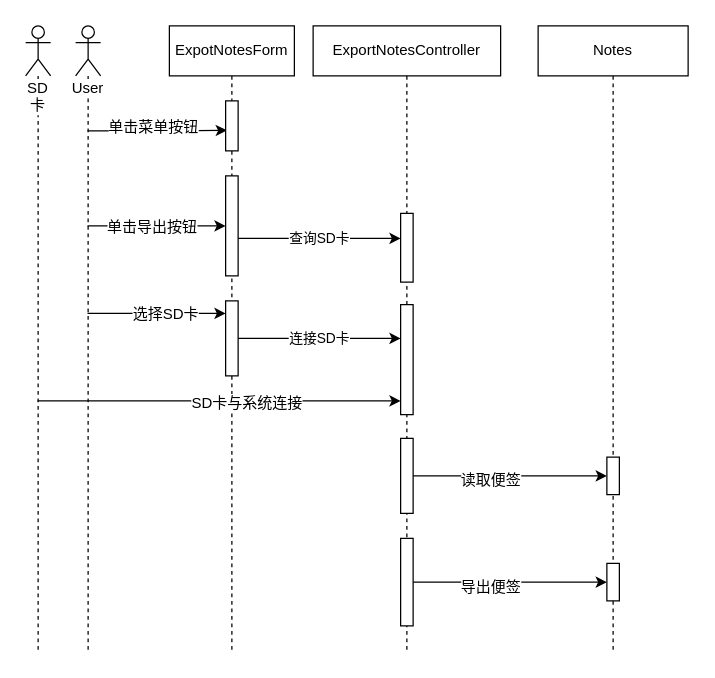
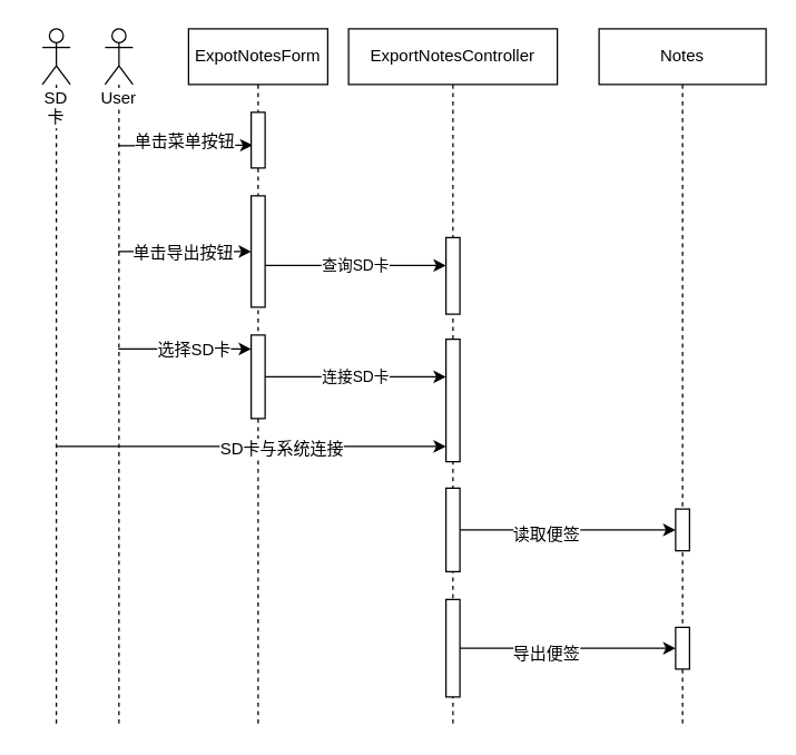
  <mxCell id="0" />
  <mxCell id="1" parent="0" />
  <mxCell id="2" value="" style="edgeStyle=orthogonalEdgeStyle;rounded=0;orthogonalLoop=1;jettySize=auto;html=1;entryX=0.1;entryY=0.59;entryDx=0;entryDy=0;entryPerimeter=0;" parent="1" source="8" target="10" edge="1"><mxGeometry relative="1" as="geometry"><Array as="points"><mxPoint x="140" y="104" /><mxPoint x="140" y="104" /></Array></mxGeometry></mxCell>
  <mxCell id="3" value="单击菜单按钮" style="text;html=1;resizable=0;points=[];align=center;verticalAlign=middle;labelBackgroundColor=#ffffff;" parent="2" vertex="1" connectable="0"><mxGeometry x="-0.239" y="1" relative="1" as="geometry"><mxPoint x="9.5" y="-3" as="offset" /></mxGeometry></mxCell>
  <mxCell id="4" value="" style="edgeStyle=orthogonalEdgeStyle;rounded=0;orthogonalLoop=1;jettySize=auto;html=1;" parent="1" source="8" target="11" edge="1"><mxGeometry relative="1" as="geometry"><Array as="points"><mxPoint x="100" y="180" /><mxPoint x="100" y="180" /></Array></mxGeometry></mxCell>
  <mxCell id="5" value="单击导出按钮" style="text;html=1;resizable=0;points=[];align=center;verticalAlign=middle;labelBackgroundColor=#ffffff;" parent="4" vertex="1" connectable="0"><mxGeometry x="-0.388" relative="1" as="geometry"><mxPoint x="16.5" y="0.5" as="offset" /></mxGeometry></mxCell>
  <mxCell id="6" value="" style="edgeStyle=orthogonalEdgeStyle;rounded=0;orthogonalLoop=1;jettySize=auto;html=1;" parent="1" source="8" target="12" edge="1"><mxGeometry relative="1" as="geometry"><Array as="points"><mxPoint x="130" y="250" /><mxPoint x="130" y="250" /></Array></mxGeometry></mxCell>
  <mxCell id="7" value="选择SD卡" style="text;html=1;resizable=0;points=[];align=center;verticalAlign=middle;labelBackgroundColor=#ffffff;" parent="6" vertex="1" connectable="0"><mxGeometry x="0.126" relative="1" as="geometry"><mxPoint as="offset" /></mxGeometry></mxCell>
- <mxCell id="8" value="User" style="shape=umlLifeline;participant=umlActor;perimeter=lifelinePerimeter;whiteSpace=wrap;html=1;container=1;collapsible=0;recursiveResize=0;verticalAlign=top;spacingTop=36;labelBackgroundColor=#ffffff;outlineConnect=0;size=40;" parent="1" vertex="1"><mxGeometry x="60" y="20" width="20" height="500" as="geometry" /></mxCell>
+ <mxCell id="8" value="User" style="shape=umlLifeline;participant=umlActor;perimeter=lifelinePerimeter;whiteSpace=wrap;html=1;container=1;collapsible=0;recursiveResize=0;verticalAlign=top;spacingTop=36;labelBackgroundColor=#ffffff;outlineConnect=0;size=40;" parent="1" vertex="1"><mxGeometry x="75" y="20" width="20" height="500" as="geometry" /></mxCell>
  <mxCell id="9" value="ExpotNotesForm" style="shape=umlLifeline;perimeter=lifelinePerimeter;whiteSpace=wrap;html=1;container=1;collapsible=0;recursiveResize=0;outlineConnect=0;" parent="1" vertex="1"><mxGeometry x="135" y="20" width="100" height="500" as="geometry" /></mxCell>
  <mxCell id="10" value="" style="html=1;points=[];perimeter=orthogonalPerimeter;" parent="9" vertex="1"><mxGeometry x="45" y="60" width="10" height="40" as="geometry" /></mxCell>
  <mxCell id="11" value="" style="html=1;points=[];perimeter=orthogonalPerimeter;" parent="9" vertex="1"><mxGeometry x="45" y="120" width="10" height="80" as="geometry" /></mxCell>
  <mxCell id="12" value="" style="html=1;points=[];perimeter=orthogonalPerimeter;" parent="9" vertex="1"><mxGeometry x="45" y="220" width="10" height="60" as="geometry" /></mxCell>
  <mxCell id="13" value="ExportNotesController" style="shape=umlLifeline;perimeter=lifelinePerimeter;whiteSpace=wrap;html=1;container=1;collapsible=0;recursiveResize=0;outlineConnect=0;" parent="1" vertex="1"><mxGeometry x="250" y="20" width="150" height="500" as="geometry" /></mxCell>
  <mxCell id="14" value="" style="html=1;points=[];perimeter=orthogonalPerimeter;" parent="13" vertex="1"><mxGeometry x="70" y="150" width="10" height="55" as="geometry" /></mxCell>
  <mxCell id="15" value="" style="html=1;points=[];perimeter=orthogonalPerimeter;" parent="13" vertex="1"><mxGeometry x="70" y="410" width="10" height="70" as="geometry" /></mxCell>
  <mxCell id="16" value="" style="html=1;points=[];perimeter=orthogonalPerimeter;" parent="13" vertex="1"><mxGeometry x="70" y="330" width="10" height="60" as="geometry" /></mxCell>
  <mxCell id="17" value="Notes" style="shape=umlLifeline;perimeter=lifelinePerimeter;whiteSpace=wrap;html=1;container=1;collapsible=0;recursiveResize=0;outlineConnect=0;" parent="1" vertex="1"><mxGeometry x="430" y="20" width="120" height="500" as="geometry" /></mxCell>
  <mxCell id="18" value="" style="html=1;points=[];perimeter=orthogonalPerimeter;" parent="17" vertex="1"><mxGeometry x="55" y="430" width="10" height="30" as="geometry" /></mxCell>
- <mxCell id="19" value="SD卡" style="shape=umlLifeline;participant=umlActor;perimeter=lifelinePerimeter;whiteSpace=wrap;html=1;container=1;collapsible=0;recursiveResize=0;verticalAlign=top;spacingTop=36;labelBackgroundColor=#ffffff;outlineConnect=0;" parent="1" vertex="1"><mxGeometry x="20" y="20" width="20" height="500" as="geometry" /></mxCell>
+ <mxCell id="19" value="SD卡" style="shape=umlLifeline;participant=umlActor;perimeter=lifelinePerimeter;whiteSpace=wrap;html=1;container=1;collapsible=0;recursiveResize=0;verticalAlign=top;spacingTop=36;labelBackgroundColor=#ffffff;outlineConnect=0;" parent="1" vertex="1"><mxGeometry x="30" y="20" width="20" height="500" as="geometry" /></mxCell>
  <mxCell id="20" value="查询SD卡" style="edgeStyle=orthogonalEdgeStyle;rounded=0;orthogonalLoop=1;jettySize=auto;html=1;" parent="1" source="11" target="14" edge="1"><mxGeometry relative="1" as="geometry"><Array as="points"><mxPoint x="210" y="190" /><mxPoint x="210" y="190" /></Array></mxGeometry></mxCell>
  <mxCell id="21" value="" style="html=1;points=[];perimeter=orthogonalPerimeter;" parent="1" vertex="1"><mxGeometry x="320" y="243" width="10" height="88" as="geometry" /></mxCell>
  <mxCell id="22" value="连接SD卡" style="edgeStyle=orthogonalEdgeStyle;rounded=0;orthogonalLoop=1;jettySize=auto;html=1;" parent="1" source="12" target="21" edge="1"><mxGeometry relative="1" as="geometry"><Array as="points"><mxPoint x="290" y="270" /><mxPoint x="290" y="270" /></Array></mxGeometry></mxCell>
  <mxCell id="23" value="" style="endArrow=classic;html=1;" parent="1" source="19" target="21" edge="1"><mxGeometry width="50" height="50" relative="1" as="geometry"><mxPoint x="110" y="390" as="sourcePoint" /><mxPoint x="160" y="340" as="targetPoint" /><Array as="points"><mxPoint x="180" y="320" /></Array></mxGeometry></mxCell>
  <mxCell id="24" value="SD卡与系统连接" style="text;html=1;resizable=0;points=[];align=center;verticalAlign=middle;labelBackgroundColor=#ffffff;" parent="23" vertex="1" connectable="0"><mxGeometry x="0.152" y="-1" relative="1" as="geometry"><mxPoint as="offset" /></mxGeometry></mxCell>
  <mxCell id="25" value="" style="html=1;points=[];perimeter=orthogonalPerimeter;" parent="1" vertex="1"><mxGeometry x="485" y="365" width="10" height="30" as="geometry" /></mxCell>
  <mxCell id="26" value="" style="edgeStyle=orthogonalEdgeStyle;rounded=0;orthogonalLoop=1;jettySize=auto;html=1;" parent="1" source="16" target="25" edge="1"><mxGeometry relative="1" as="geometry"><Array as="points" /><mxPoint x="330" y="360.333" as="sourcePoint" /><mxPoint x="629.833" y="360.333" as="targetPoint" /></mxGeometry></mxCell>
  <mxCell id="27" value="读取便签" style="text;html=1;resizable=0;points=[];align=center;verticalAlign=middle;labelBackgroundColor=#ffffff;" parent="26" vertex="1" connectable="0"><mxGeometry x="0.016" y="-18" relative="1" as="geometry"><mxPoint x="-18" y="-15" as="offset" /></mxGeometry></mxCell>
  <mxCell id="28" value="" style="edgeStyle=orthogonalEdgeStyle;rounded=0;orthogonalLoop=1;jettySize=auto;html=1;" parent="1" source="15" target="18" edge="1"><mxGeometry relative="1" as="geometry"><Array as="points" /><mxPoint x="335" y="470" as="sourcePoint" /><mxPoint x="450" y="460" as="targetPoint" /></mxGeometry></mxCell>
  <mxCell id="29" value="导出便签" style="text;html=1;resizable=0;points=[];align=center;verticalAlign=middle;labelBackgroundColor=#ffffff;" parent="28" vertex="1" connectable="0"><mxGeometry x="0.016" y="-18" relative="1" as="geometry"><mxPoint x="-18" y="-15" as="offset" /></mxGeometry></mxCell>
